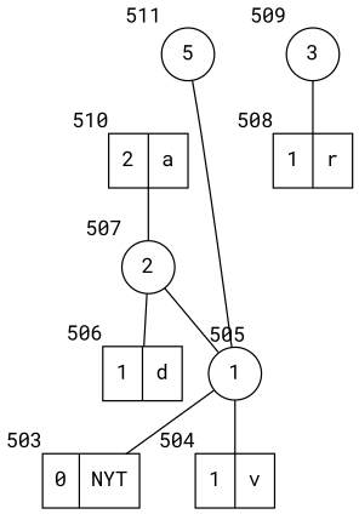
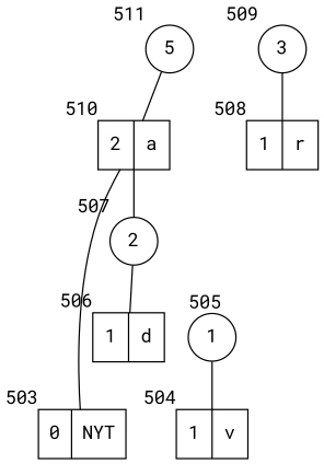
  graph {
    fontname="Roboto Mono"
    node [fontname="Roboto Mono" shape=record]
    edge [fontname="Roboto Mono"]
    n1 [label=5 shape=circle xlabel=511]
    n2 [label="2 | a" xlabel=510]
    n3 [label=2 shape=circle xlabel=507]
    n4 [label=3 shape=circle xlabel=509]
    n5 [label="1 | r" xlabel=508]
    n6 [label=1 shape=circle xlabel=505]
    n7 [label="1 | d" xlabel=506]
    n8 [label="0 | NYT" xlabel=503]
    n9 [label="1 | v" xlabel=504]
-   n1 -- n6
+   n1 -- n2
    n2 -- n3
-   n3 -- n6
    n3 -- n7
    n4 -- n5
-   n6 -- n8
+   n2 -- n8
    n6 -- n9
  }
